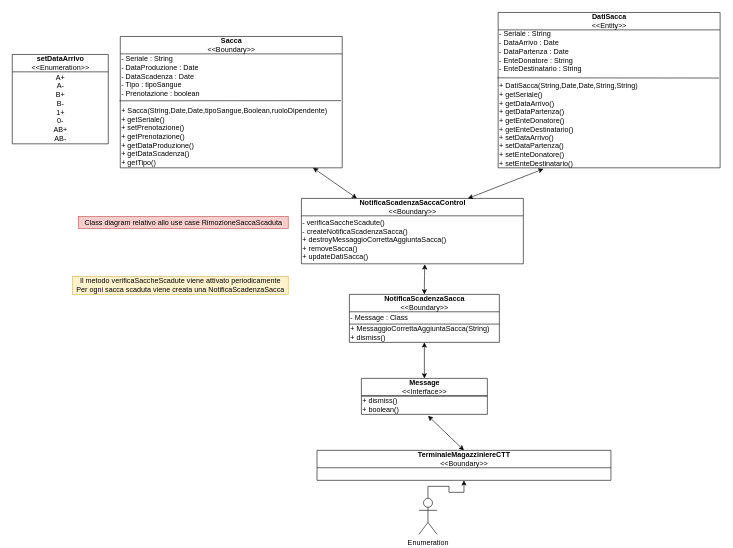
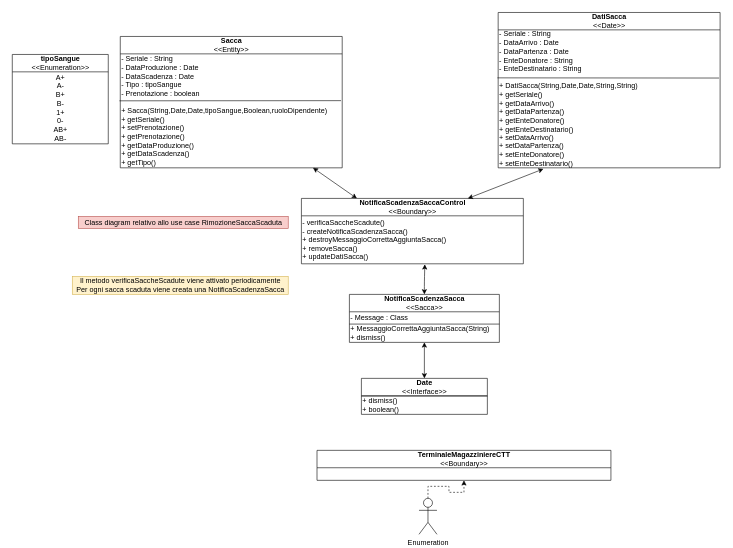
  <mxCell id="0" />
  <mxCell id="1" parent="0" />
- <mxCell id="2" value="Sacca&lt;br&gt;&lt;span style=&quot;font-weight: 400&quot;&gt;&amp;lt;&amp;lt;Boundary&amp;gt;&amp;gt;&lt;/span&gt;" style="swimlane;fontStyle=1;align=center;verticalAlign=middle;childLayout=stackLayout;horizontal=1;startSize=29;horizontalStack=0;resizeParent=1;resizeParentMax=0;resizeLast=0;collapsible=0;marginBottom=0;html=1;" parent="1" vertex="1"><mxGeometry x="200" y="60" width="370" height="219" as="geometry" /></mxCell>
+ <mxCell id="2" value="Sacca&lt;br&gt;&lt;span style=&quot;font-weight: 400&quot;&gt;&amp;lt;&amp;lt;Entity&amp;gt;&amp;gt;&lt;/span&gt;" style="swimlane;fontStyle=1;align=center;verticalAlign=middle;childLayout=stackLayout;horizontal=1;startSize=29;horizontalStack=0;resizeParent=1;resizeParentMax=0;resizeLast=0;collapsible=0;marginBottom=0;html=1;" parent="1" vertex="1"><mxGeometry x="200" y="60" width="370" height="219" as="geometry" /></mxCell>
  <mxCell id="3" value="- Seriale : String&lt;br&gt;- DataProduzione : Date&lt;br&gt;- DataScadenza : Date&lt;br&gt;- Tipo : tipoSangue&lt;br&gt;- Prenotazione : boolean&lt;br&gt;&lt;br&gt;+ Sacca(String,Date,Date,tipoSangue,Boolean,ruoloDipendente)&lt;br&gt;+ getSeriale()&lt;br&gt;+ setPrenotazione()&lt;br&gt;+ getPrenotazione()&lt;br&gt;+ getDataProduzione()&lt;br&gt;+ getDataScadenza()&lt;br&gt;+ getTipo()" style="text;html=1;align=left;verticalAlign=middle;resizable=0;points=[];autosize=1;" parent="2" vertex="1"><mxGeometry y="29" width="370" height="190" as="geometry" /></mxCell>
  <mxCell id="4" value="" style="endArrow=none;html=1;exitX=-0.001;exitY=0.37;exitDx=0;exitDy=0;exitPerimeter=0;" parent="2" edge="1"><mxGeometry width="50" height="50" relative="1" as="geometry"><mxPoint x="-1.37" y="107.3" as="sourcePoint" /><mxPoint x="368" y="107" as="targetPoint" /></mxGeometry></mxCell>
- <mxCell id="5" value="setDataArrivo&lt;br&gt;&lt;span style=&quot;font-weight: 400&quot;&gt;&amp;lt;&amp;lt;Enumeration&amp;gt;&amp;gt;&lt;/span&gt;" style="swimlane;fontStyle=1;align=center;verticalAlign=middle;childLayout=stackLayout;horizontal=1;startSize=29;horizontalStack=0;resizeParent=1;resizeParentMax=0;resizeLast=0;collapsible=0;marginBottom=0;html=1;" parent="1" vertex="1"><mxGeometry x="20" y="90" width="160" height="149" as="geometry" /></mxCell>
+ <mxCell id="5" value="tipoSangue&lt;br&gt;&lt;span style=&quot;font-weight: 400&quot;&gt;&amp;lt;&amp;lt;Enumeration&amp;gt;&amp;gt;&lt;/span&gt;" style="swimlane;fontStyle=1;align=center;verticalAlign=middle;childLayout=stackLayout;horizontal=1;startSize=29;horizontalStack=0;resizeParent=1;resizeParentMax=0;resizeLast=0;collapsible=0;marginBottom=0;html=1;" parent="1" vertex="1"><mxGeometry x="20" y="90" width="160" height="149" as="geometry" /></mxCell>
  <mxCell id="6" value="&lt;div&gt;A+&lt;/div&gt;&lt;div&gt;A-&lt;/div&gt;&lt;div&gt;B+&lt;/div&gt;&lt;div&gt;B-&lt;/div&gt;&lt;div&gt;1+&lt;/div&gt;&lt;div&gt;0-&lt;/div&gt;&lt;div&gt;AB+&lt;/div&gt;&lt;div&gt;AB-&lt;/div&gt;" style="text;html=1;align=center;verticalAlign=middle;resizable=0;points=[];autosize=1;" parent="5" vertex="1"><mxGeometry y="29" width="160" height="120" as="geometry" /></mxCell>
  <mxCell id="7" value="" style="endArrow=classic;startArrow=classic;html=1;exitX=0.25;exitY=0;exitDx=0;exitDy=0;" parent="1" source="11" target="3" edge="1"><mxGeometry width="50" height="50" relative="1" as="geometry"><mxPoint x="708" y="370" as="sourcePoint" /><mxPoint x="708" y="279" as="targetPoint" /></mxGeometry></mxCell>
  <mxCell id="8" value="TerminaleMagazziniereCTT&lt;br&gt;&lt;span style=&quot;font-weight: 400&quot;&gt;&amp;lt;&amp;lt;Boundary&amp;gt;&amp;gt;&lt;/span&gt;" style="swimlane;fontStyle=1;align=center;verticalAlign=middle;childLayout=stackLayout;horizontal=1;startSize=29;horizontalStack=0;resizeParent=1;resizeParentMax=0;resizeLast=0;collapsible=0;marginBottom=0;html=1;" parent="1" vertex="1"><mxGeometry x="528" y="750" width="490" height="50" as="geometry" /></mxCell>
- <mxCell id="9" style="edgeStyle=orthogonalEdgeStyle;rounded=0;orthogonalLoop=1;jettySize=auto;html=1;entryX=0.5;entryY=1;entryDx=0;entryDy=0;" parent="1" source="10" target="8" edge="1"><mxGeometry relative="1" as="geometry"><mxPoint x="1055" y="709" as="sourcePoint" /><mxPoint x="1055" y="759" as="targetPoint" /></mxGeometry></mxCell>
+ <mxCell id="9" style="edgeStyle=orthogonalEdgeStyle;rounded=0;orthogonalLoop=1;jettySize=auto;html=1;entryX=0.5;entryY=1;entryDx=0;entryDy=0;dashed=1;" parent="1" source="10" target="8" edge="1"><mxGeometry relative="1" as="geometry"><mxPoint x="1055" y="709" as="sourcePoint" /><mxPoint x="1055" y="759" as="targetPoint" /></mxGeometry></mxCell>
  <mxCell id="10" value="Enumeration" style="shape=umlActor;verticalLabelPosition=bottom;verticalAlign=top;html=1;outlineConnect=0;" parent="1" vertex="1"><mxGeometry x="698" y="830" width="30" height="60" as="geometry" /></mxCell>
  <mxCell id="11" value="NotificaScadenzaSaccaControl&lt;br&gt;&lt;span style=&quot;font-weight: 400&quot;&gt;&amp;lt;&amp;lt;Boundary&amp;gt;&amp;gt;&lt;/span&gt;" style="swimlane;fontStyle=1;align=center;verticalAlign=middle;childLayout=stackLayout;horizontal=1;startSize=29;horizontalStack=0;resizeParent=1;resizeParentMax=0;resizeLast=0;collapsible=0;marginBottom=0;html=1;" parent="1" vertex="1"><mxGeometry x="502" y="330" width="370" height="109" as="geometry" /></mxCell>
  <mxCell id="12" value="- verificaSaccheScadute()&lt;br&gt;- createNotificaScadenzaSacca()&lt;br&gt;+ destroyMessaggioCorrettaAggiuntaSacca()&lt;br&gt;+ removeSacca()&lt;br&gt;+ updateDatiSacca()" style="text;html=1;align=left;verticalAlign=middle;resizable=0;points=[];autosize=1;" parent="11" vertex="1"><mxGeometry y="29" width="370" height="80" as="geometry" /></mxCell>
- <mxCell id="13" value="Message&lt;br&gt;&lt;span style=&quot;font-weight: 400&quot;&gt;&amp;lt;&amp;lt;Interface&amp;gt;&amp;gt;&lt;/span&gt;" style="swimlane;fontStyle=1;align=center;verticalAlign=middle;childLayout=stackLayout;horizontal=1;startSize=29;horizontalStack=0;resizeParent=1;resizeParentMax=0;resizeLast=0;collapsible=0;marginBottom=0;html=1;" parent="1" vertex="1"><mxGeometry x="602" y="630" width="210" height="60" as="geometry" /></mxCell>
+ <mxCell id="13" value="Date&lt;br&gt;&lt;span style=&quot;font-weight: 400&quot;&gt;&amp;lt;&amp;lt;Interface&amp;gt;&amp;gt;&lt;/span&gt;" style="swimlane;fontStyle=1;align=center;verticalAlign=middle;childLayout=stackLayout;horizontal=1;startSize=29;horizontalStack=0;resizeParent=1;resizeParentMax=0;resizeLast=0;collapsible=0;marginBottom=0;html=1;" parent="1" vertex="1"><mxGeometry x="602" y="630" width="210" height="60" as="geometry" /></mxCell>
  <mxCell id="14" value="" style="line;strokeWidth=1;fillColor=none;align=left;verticalAlign=middle;spacingTop=-1;spacingLeft=3;spacingRight=3;rotatable=0;labelPosition=right;points=[];portConstraint=eastwest;" parent="13" vertex="1"><mxGeometry y="29" width="210" height="1" as="geometry" /></mxCell>
  <mxCell id="15" value="+ dismiss()&lt;br&gt;+ boolean()" style="text;html=1;align=left;verticalAlign=middle;resizable=0;points=[];autosize=1;" parent="13" vertex="1"><mxGeometry y="30" width="210" height="30" as="geometry" /></mxCell>
- <mxCell id="16" value="" style="endArrow=classic;startArrow=classic;html=1;exitX=0.5;exitY=0;exitDx=0;exitDy=0;entryX=0.529;entryY=1.081;entryDx=0;entryDy=0;entryPerimeter=0;" parent="1" source="8" target="15" edge="1"><mxGeometry width="50" height="50" relative="1" as="geometry"><mxPoint x="500" y="600" as="sourcePoint" /><mxPoint x="716" y="693" as="targetPoint" /></mxGeometry></mxCell>
- <mxCell id="17" value="NotificaScadenzaSacca&lt;br&gt;&lt;span style=&quot;font-weight: 400&quot;&gt;&amp;lt;&amp;lt;Boundary&amp;gt;&amp;gt;&lt;/span&gt;" style="swimlane;fontStyle=1;align=center;verticalAlign=middle;childLayout=stackLayout;horizontal=1;startSize=29;horizontalStack=0;resizeParent=1;resizeParentMax=0;resizeLast=0;collapsible=0;marginBottom=0;html=1;" parent="1" vertex="1"><mxGeometry x="582" y="490" width="250" height="80" as="geometry" /></mxCell>
+ <mxCell id="17" value="NotificaScadenzaSacca&lt;br&gt;&lt;span style=&quot;font-weight: 400&quot;&gt;&amp;lt;&amp;lt;Sacca&amp;gt;&amp;gt;&lt;/span&gt;" style="swimlane;fontStyle=1;align=center;verticalAlign=middle;childLayout=stackLayout;horizontal=1;startSize=29;horizontalStack=0;resizeParent=1;resizeParentMax=0;resizeLast=0;collapsible=0;marginBottom=0;html=1;" parent="1" vertex="1"><mxGeometry x="582" y="490" width="250" height="80" as="geometry" /></mxCell>
  <mxCell id="18" value="- Message : Class" style="text;html=1;align=left;verticalAlign=middle;resizable=0;points=[];autosize=1;" parent="17" vertex="1"><mxGeometry y="29" width="250" height="20" as="geometry" /></mxCell>
  <mxCell id="19" value="" style="line;strokeWidth=1;fillColor=none;align=left;verticalAlign=middle;spacingTop=-1;spacingLeft=3;spacingRight=3;rotatable=0;labelPosition=right;points=[];portConstraint=eastwest;" parent="17" vertex="1"><mxGeometry y="49" width="250" height="1" as="geometry" /></mxCell>
  <mxCell id="20" value="+ MessaggioCorrettaAggiuntaSacca(String)&lt;br&gt;+ dismiss()" style="text;html=1;align=left;verticalAlign=middle;resizable=0;points=[];autosize=1;" parent="17" vertex="1"><mxGeometry y="50" width="250" height="30" as="geometry" /></mxCell>
  <mxCell id="21" value="" style="endArrow=classic;startArrow=classic;html=1;exitX=0.5;exitY=0;exitDx=0;exitDy=0;entryX=0.556;entryY=1.011;entryDx=0;entryDy=0;entryPerimeter=0;" parent="1" source="17" target="12" edge="1"><mxGeometry width="50" height="50" relative="1" as="geometry"><mxPoint x="510" y="550" as="sourcePoint" /><mxPoint x="845" y="400" as="targetPoint" /><Array as="points"><mxPoint x="707" y="470" /></Array></mxGeometry></mxCell>
  <mxCell id="22" value="" style="endArrow=classic;startArrow=classic;html=1;exitX=0.5;exitY=0;exitDx=0;exitDy=0;" parent="1" source="13" target="20" edge="1"><mxGeometry width="50" height="50" relative="1" as="geometry"><mxPoint x="260" y="610" as="sourcePoint" /><mxPoint x="702" y="575" as="targetPoint" /></mxGeometry></mxCell>
  <mxCell id="23" value="Class diagram relativo allo use case RimozioneSaccaScaduta" style="text;html=1;align=center;verticalAlign=middle;resizable=0;points=[];autosize=1;fillColor=#f8cecc;strokeColor=#b85450;" parent="1" vertex="1"><mxGeometry x="130" y="360" width="350" height="20" as="geometry" /></mxCell>
  <mxCell id="24" value="Il metodo verificaSaccheScadute viene attivato periodicamente&lt;br&gt;Per ogni sacca scaduta viene creata una NotificaScadenzaSacca" style="text;html=1;align=center;verticalAlign=middle;resizable=0;points=[];autosize=1;fillColor=#fff2cc;strokeColor=#d6b656;" parent="1" vertex="1"><mxGeometry x="120" y="460" width="360" height="30" as="geometry" /></mxCell>
- <mxCell id="25" value="DatiSacca&lt;br&gt;&lt;span style=&quot;font-weight: 400&quot;&gt;&amp;lt;&amp;lt;Entity&amp;gt;&amp;gt;&lt;/span&gt;" style="swimlane;fontStyle=1;align=center;verticalAlign=middle;childLayout=stackLayout;horizontal=1;startSize=29;horizontalStack=0;resizeParent=1;resizeParentMax=0;resizeLast=0;collapsible=0;marginBottom=0;html=1;" parent="1" vertex="1"><mxGeometry x="830" y="20" width="370" height="259" as="geometry" /></mxCell>
+ <mxCell id="25" value="DatiSacca&lt;br&gt;&lt;span style=&quot;font-weight: 400&quot;&gt;&amp;lt;&amp;lt;Date&amp;gt;&amp;gt;&lt;/span&gt;" style="swimlane;fontStyle=1;align=center;verticalAlign=middle;childLayout=stackLayout;horizontal=1;startSize=29;horizontalStack=0;resizeParent=1;resizeParentMax=0;resizeLast=0;collapsible=0;marginBottom=0;html=1;" parent="1" vertex="1"><mxGeometry x="830" y="20" width="370" height="259" as="geometry" /></mxCell>
  <mxCell id="26" value="- Seriale : String&lt;br&gt;- DataArrivo : Date&lt;br&gt;- DataPartenza : Date&lt;br&gt;- EnteDonatore : String&lt;br&gt;- EnteDestinatario : String&lt;br&gt;&lt;br&gt;+ DatiSacca(String,Date,Date,String,String)&lt;br&gt;+ getSeriale()&lt;br&gt;+ getDataArrivo()&lt;br&gt;+ getDataPartenza()&lt;br&gt;+ getEnteDonatore()&lt;br&gt;+ getEnteDestinatario()&lt;br&gt;+ setDataArrivo()&lt;br&gt;+ setDataPartenza()&lt;br&gt;+ setEnteDonatore()&lt;br&gt;+ setEnteDestinatario()" style="text;html=1;align=left;verticalAlign=middle;resizable=0;points=[];autosize=1;" parent="25" vertex="1"><mxGeometry y="29" width="370" height="230" as="geometry" /></mxCell>
  <mxCell id="27" value="" style="endArrow=none;html=1;entryX=0.998;entryY=0.37;entryDx=0;entryDy=0;entryPerimeter=0;" parent="25" edge="1"><mxGeometry width="50" height="50" relative="1" as="geometry"><mxPoint x="-1.25" y="109" as="sourcePoint" /><mxPoint x="368.26" y="109.3" as="targetPoint" /></mxGeometry></mxCell>
  <mxCell id="28" value="" style="endArrow=classic;startArrow=classic;html=1;exitX=0.75;exitY=0;exitDx=0;exitDy=0;entryX=0.204;entryY=1.008;entryDx=0;entryDy=0;entryPerimeter=0;" parent="1" source="11" target="26" edge="1"><mxGeometry width="50" height="50" relative="1" as="geometry"><mxPoint x="604.5" y="340" as="sourcePoint" /><mxPoint x="531.318" y="289" as="targetPoint" /></mxGeometry></mxCell>
